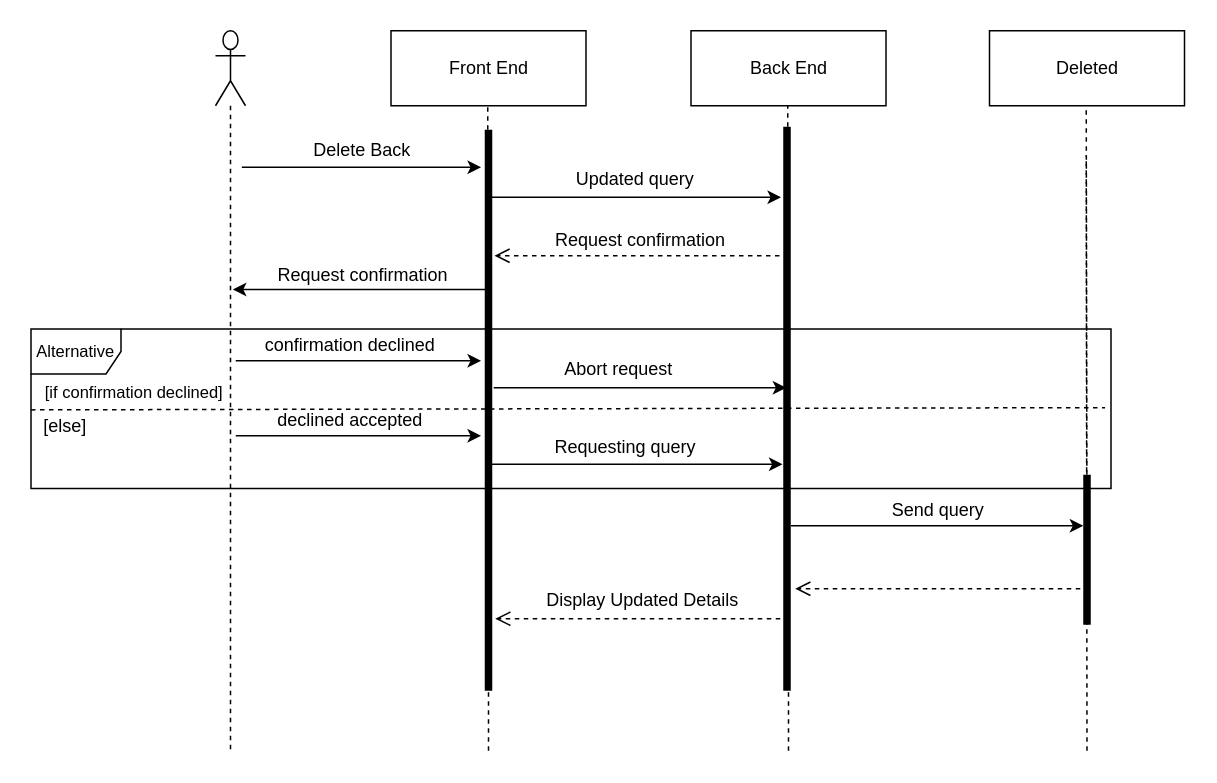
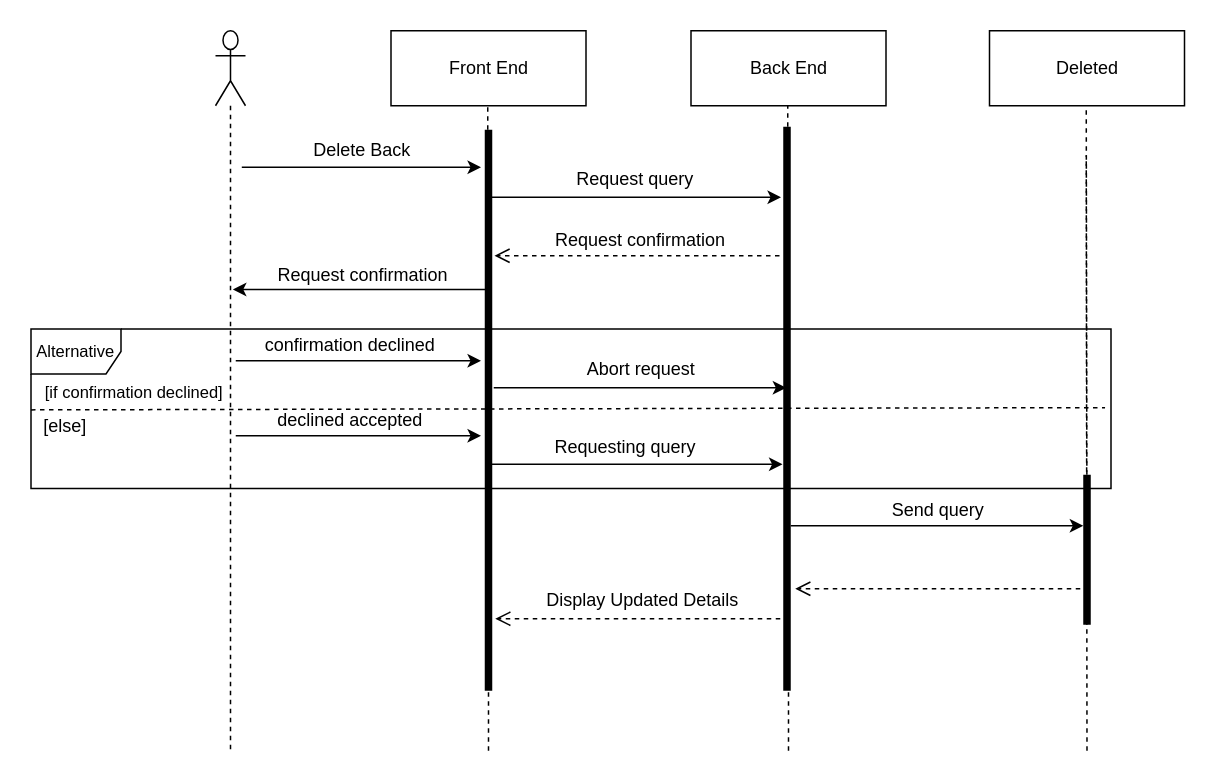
  <mxCell id="0" />
  <mxCell id="1" parent="0" />
  <mxCell id="2" value="" style="shape=umlLifeline;participant=umlActor;perimeter=lifelinePerimeter;whiteSpace=wrap;html=1;container=1;collapsible=0;recursiveResize=0;verticalAlign=top;spacingTop=36;outlineConnect=0;size=50;" parent="1" vertex="1"><mxGeometry x="143" y="20" width="20" height="480" as="geometry" /></mxCell>
  <mxCell id="3" value="Front End" style="html=1;" parent="1" vertex="1"><mxGeometry x="260" y="20" width="130" height="50" as="geometry" /></mxCell>
  <mxCell id="4" value="" style="endArrow=none;dashed=1;html=1;" parent="1" source="21" edge="1"><mxGeometry width="50" height="50" relative="1" as="geometry"><mxPoint x="325" y="450" as="sourcePoint" /><mxPoint x="324.5" y="70" as="targetPoint" /></mxGeometry></mxCell>
  <mxCell id="5" value="Back End" style="html=1;" parent="1" vertex="1"><mxGeometry x="460" y="20" width="130" height="50" as="geometry" /></mxCell>
  <mxCell id="6" value="" style="endArrow=none;dashed=1;html=1;" parent="1" source="23" edge="1"><mxGeometry width="50" height="50" relative="1" as="geometry"><mxPoint x="525" y="450" as="sourcePoint" /><mxPoint x="524.5" y="70" as="targetPoint" /></mxGeometry></mxCell>
  <mxCell id="7" value="Deleted" style="html=1;" parent="1" vertex="1"><mxGeometry x="659" y="20" width="130" height="50" as="geometry" /></mxCell>
  <mxCell id="8" value="" style="endArrow=none;dashed=1;html=1;" parent="1" edge="1"><mxGeometry width="50" height="50" relative="1" as="geometry"><mxPoint x="724" y="370" as="sourcePoint" /><mxPoint x="723.5" y="70" as="targetPoint" /></mxGeometry></mxCell>
  <mxCell id="9" value="" style="endArrow=classic;html=1;" parent="1" edge="1"><mxGeometry width="50" height="50" relative="1" as="geometry"><mxPoint x="160.525" y="111" as="sourcePoint" /><mxPoint x="320" y="111" as="targetPoint" /></mxGeometry></mxCell>
  <mxCell id="10" value="Delete Back" style="text;html=1;strokeColor=none;fillColor=none;align=center;verticalAlign=middle;whiteSpace=wrap;rounded=0;" parent="1" vertex="1"><mxGeometry x="196" y="90" width="90" height="20" as="geometry" /></mxCell>
  <mxCell id="11" value="" style="endArrow=classic;html=1;" parent="1" edge="1"><mxGeometry width="50" height="50" relative="1" as="geometry"><mxPoint x="325" y="131" as="sourcePoint" /><mxPoint x="520" y="131" as="targetPoint" /></mxGeometry></mxCell>
- <mxCell id="12" value="Updated query" style="text;html=1;strokeColor=none;fillColor=none;align=center;verticalAlign=middle;whiteSpace=wrap;rounded=0;" parent="1" vertex="1"><mxGeometry x="378" y="107" width="90" height="24" as="geometry" /></mxCell>
+ <mxCell id="12" value="Request query" style="text;html=1;strokeColor=none;fillColor=none;align=center;verticalAlign=middle;whiteSpace=wrap;rounded=0;" parent="1" vertex="1"><mxGeometry x="378" y="107" width="90" height="24" as="geometry" /></mxCell>
  <mxCell id="13" value="" style="html=1;verticalAlign=bottom;endArrow=open;dashed=1;endSize=8;" parent="1" edge="1"><mxGeometry relative="1" as="geometry"><mxPoint x="719.5" y="392" as="sourcePoint" /><mxPoint x="529.5" y="392" as="targetPoint" /></mxGeometry></mxCell>
  <mxCell id="14" value="&lt;font style=&quot;font-size: 11px&quot;&gt;Alternative&lt;/font&gt;" style="shape=umlFrame;whiteSpace=wrap;html=1;" parent="1" vertex="1"><mxGeometry x="20" y="218.79" width="720" height="106.43" as="geometry" /></mxCell>
  <mxCell id="15" value="" style="endArrow=none;dashed=1;html=1;exitX=0;exitY=0.5;exitDx=0;exitDy=0;exitPerimeter=0;" parent="1" edge="1"><mxGeometry width="50" height="50" relative="1" as="geometry"><mxPoint x="20" y="272.75" as="sourcePoint" /><mxPoint x="736.04" y="271.25" as="targetPoint" /></mxGeometry></mxCell>
  <mxCell id="16" value="&lt;font style=&quot;font-size: 11px&quot;&gt;[if confirmation declined]&lt;/font&gt;" style="text;html=1;strokeColor=none;fillColor=none;align=center;verticalAlign=middle;whiteSpace=wrap;rounded=0;" parent="1" vertex="1"><mxGeometry x="25.04" y="235" width="127.96" height="51" as="geometry" /></mxCell>
  <mxCell id="17" value="[else]" style="text;html=1;strokeColor=none;fillColor=none;align=center;verticalAlign=middle;whiteSpace=wrap;rounded=0;" parent="1" vertex="1"><mxGeometry x="23.04" y="274.29" width="40" height="20" as="geometry" /></mxCell>
  <mxCell id="18" value="" style="html=1;verticalAlign=bottom;endArrow=open;dashed=1;endSize=8;" parent="1" edge="1"><mxGeometry relative="1" as="geometry"><mxPoint x="519.5" y="412" as="sourcePoint" /><mxPoint x="329.5" y="412" as="targetPoint" /></mxGeometry></mxCell>
  <mxCell id="19" value="Display Updated Details" style="text;html=1;strokeColor=none;fillColor=none;align=center;verticalAlign=middle;whiteSpace=wrap;rounded=0;" parent="1" vertex="1"><mxGeometry x="352.5" y="390" width="150" height="19" as="geometry" /></mxCell>
  <mxCell id="20" value="Request confirmation" style="text;html=1;strokeColor=none;fillColor=none;align=center;verticalAlign=middle;whiteSpace=wrap;rounded=0;" parent="1" vertex="1"><mxGeometry x="341.5" y="150" width="169" height="20" as="geometry" /></mxCell>
  <mxCell id="21" value="" style="html=1;points=[];perimeter=orthogonalPerimeter;fillColor=#000000;strokeColor=none;" parent="1" vertex="1"><mxGeometry x="322.5" y="86" width="5" height="374" as="geometry" /></mxCell>
  <mxCell id="22" value="" style="endArrow=none;dashed=1;html=1;" parent="1" target="21" edge="1"><mxGeometry width="50" height="50" relative="1" as="geometry"><mxPoint x="325" y="370" as="sourcePoint" /><mxPoint x="324.5" y="70" as="targetPoint" /></mxGeometry></mxCell>
  <mxCell id="23" value="" style="html=1;points=[];perimeter=orthogonalPerimeter;fillColor=#000000;strokeColor=none;" parent="1" vertex="1"><mxGeometry x="521.5" y="84" width="5" height="376" as="geometry" /></mxCell>
  <mxCell id="24" value="" style="endArrow=none;dashed=1;html=1;" parent="1" target="23" edge="1"><mxGeometry width="50" height="50" relative="1" as="geometry"><mxPoint x="525" y="370" as="sourcePoint" /><mxPoint x="524.5" y="70" as="targetPoint" /></mxGeometry></mxCell>
  <mxCell id="25" value="" style="html=1;points=[];perimeter=orthogonalPerimeter;fillColor=#000000;strokeColor=none;" parent="1" vertex="1"><mxGeometry x="721.5" y="316" width="5" height="100" as="geometry" /></mxCell>
  <mxCell id="26" value="" style="endArrow=none;dashed=1;html=1;" parent="1" target="21" edge="1"><mxGeometry width="50" height="50" relative="1" as="geometry"><mxPoint x="325" y="500" as="sourcePoint" /><mxPoint x="325" y="320" as="targetPoint" /></mxGeometry></mxCell>
  <mxCell id="27" value="" style="endArrow=none;dashed=1;html=1;" parent="1" target="23" edge="1"><mxGeometry width="50" height="50" relative="1" as="geometry"><mxPoint x="525" y="500" as="sourcePoint" /><mxPoint x="525" y="320" as="targetPoint" /></mxGeometry></mxCell>
  <mxCell id="28" value="" style="endArrow=none;dashed=1;html=1;" parent="1" edge="1"><mxGeometry width="50" height="50" relative="1" as="geometry"><mxPoint x="724" y="500" as="sourcePoint" /><mxPoint x="723.5" y="103" as="targetPoint" /></mxGeometry></mxCell>
  <mxCell id="29" value="" style="endArrow=classic;html=1;" parent="1" edge="1"><mxGeometry width="50" height="50" relative="1" as="geometry"><mxPoint x="526.5" y="350" as="sourcePoint" /><mxPoint x="721.5" y="350" as="targetPoint" /></mxGeometry></mxCell>
  <mxCell id="30" value="Send query" style="text;html=1;strokeColor=none;fillColor=none;align=center;verticalAlign=middle;whiteSpace=wrap;rounded=0;" parent="1" vertex="1"><mxGeometry x="584.5" y="330" width="80" height="20" as="geometry" /></mxCell>
  <mxCell id="31" value="" style="html=1;verticalAlign=bottom;endArrow=open;dashed=1;endSize=8;" parent="1" edge="1"><mxGeometry relative="1" as="geometry"><mxPoint x="519" y="170" as="sourcePoint" /><mxPoint x="329" y="170" as="targetPoint" /></mxGeometry></mxCell>
  <mxCell id="32" value="" style="endArrow=classic;html=1;" parent="1" edge="1"><mxGeometry width="50" height="50" relative="1" as="geometry"><mxPoint x="324.42" y="192.5" as="sourcePoint" /><mxPoint x="154.587" y="192.5" as="targetPoint" /></mxGeometry></mxCell>
  <mxCell id="33" value="Request confirmation" style="text;html=1;strokeColor=none;fillColor=none;align=center;verticalAlign=middle;whiteSpace=wrap;rounded=0;" parent="1" vertex="1"><mxGeometry x="156.5" y="173" width="169" height="20" as="geometry" /></mxCell>
  <mxCell id="34" value="" style="endArrow=classic;html=1;" parent="1" edge="1"><mxGeometry width="50" height="50" relative="1" as="geometry"><mxPoint x="156.5" y="290" as="sourcePoint" /><mxPoint x="320" y="290" as="targetPoint" /></mxGeometry></mxCell>
  <mxCell id="35" value="declined accepted" style="text;html=1;strokeColor=none;fillColor=none;align=center;verticalAlign=middle;whiteSpace=wrap;rounded=0;" parent="1" vertex="1"><mxGeometry x="168" y="270" width="130" height="20" as="geometry" /></mxCell>
  <mxCell id="36" value="" style="endArrow=classic;html=1;" parent="1" edge="1"><mxGeometry width="50" height="50" relative="1" as="geometry"><mxPoint x="326" y="309" as="sourcePoint" /><mxPoint x="521" y="309" as="targetPoint" /></mxGeometry></mxCell>
  <mxCell id="37" value="Requesting query" style="text;html=1;strokeColor=none;fillColor=none;align=center;verticalAlign=middle;whiteSpace=wrap;rounded=0;" parent="1" vertex="1"><mxGeometry x="360.5" y="286" width="111" height="24" as="geometry" /></mxCell>
  <mxCell id="38" value="" style="endArrow=classic;html=1;" edge="1" parent="1"><mxGeometry width="50" height="50" relative="1" as="geometry"><mxPoint x="156.5" y="240" as="sourcePoint" /><mxPoint x="320" y="240" as="targetPoint" /></mxGeometry></mxCell>
  <mxCell id="39" value="confirmation declined" style="text;html=1;strokeColor=none;fillColor=none;align=center;verticalAlign=middle;whiteSpace=wrap;rounded=0;" vertex="1" parent="1"><mxGeometry x="168" y="220" width="130" height="20" as="geometry" /></mxCell>
  <mxCell id="40" value="" style="endArrow=classic;html=1;" edge="1" parent="1"><mxGeometry width="50" height="50" relative="1" as="geometry"><mxPoint x="328.5" y="258" as="sourcePoint" /><mxPoint x="523.5" y="258" as="targetPoint" /></mxGeometry></mxCell>
- <mxCell id="41" value="Abort request" style="text;html=1;strokeColor=none;fillColor=none;align=center;verticalAlign=middle;whiteSpace=wrap;rounded=0;" vertex="1" parent="1"><mxGeometry x="366.5" y="234" width="90" height="24" as="geometry" /></mxCell>
+ <mxCell id="41" value="Abort request" style="text;html=1;strokeColor=none;fillColor=none;align=center;verticalAlign=middle;whiteSpace=wrap;rounded=0;" vertex="1" parent="1"><mxGeometry x="381.5" y="234" width="90" height="24" as="geometry" /></mxCell>
